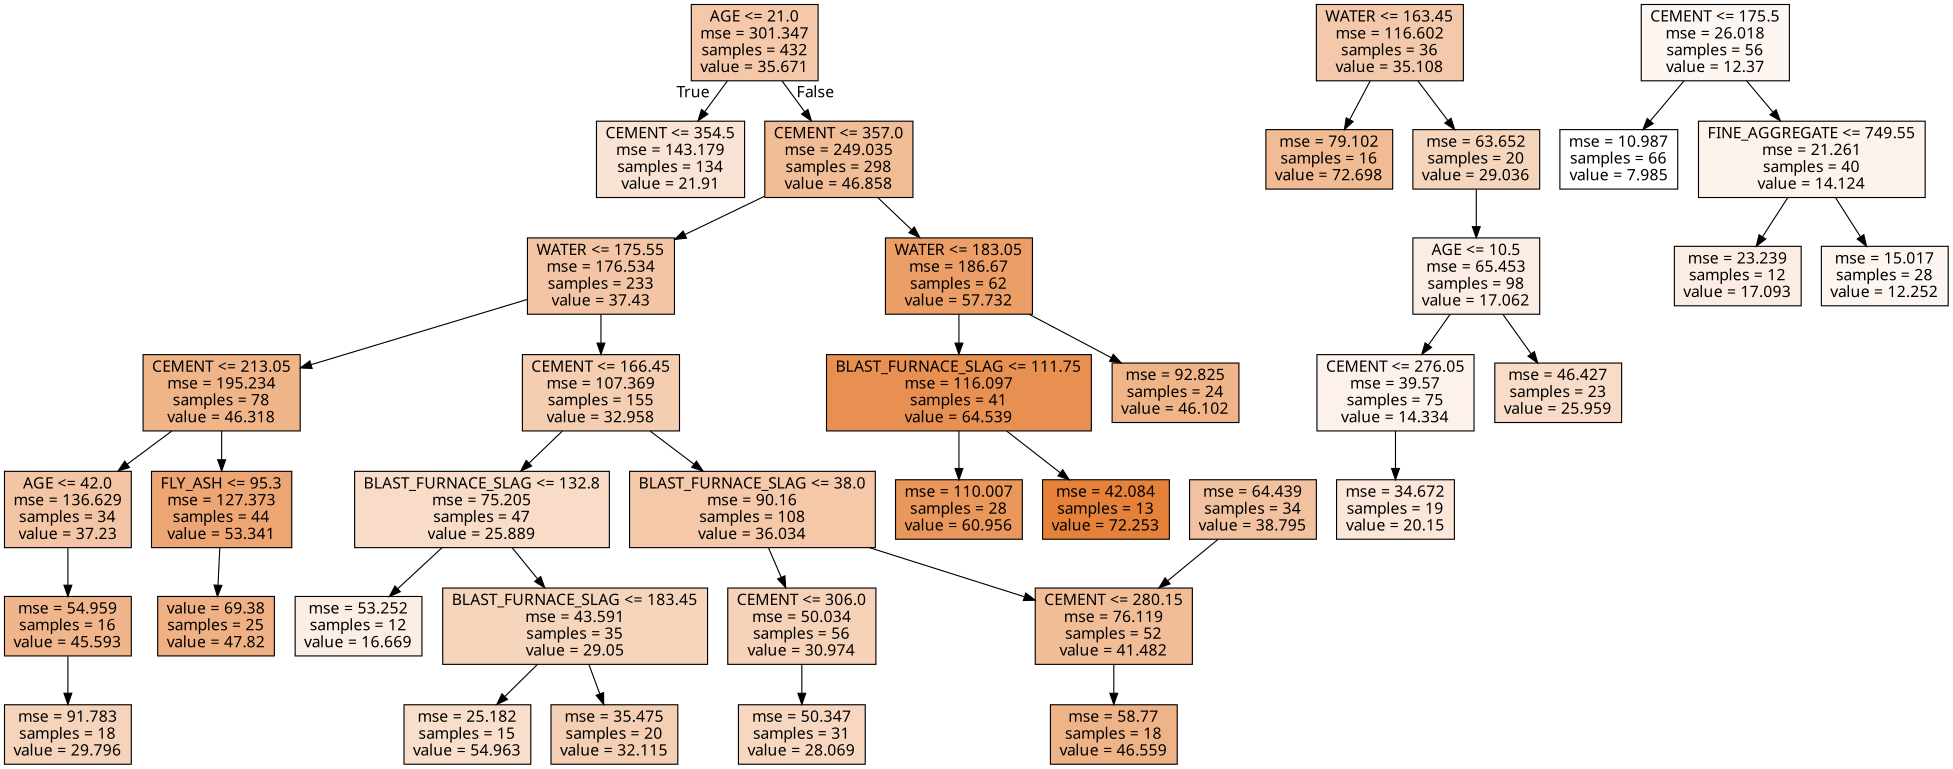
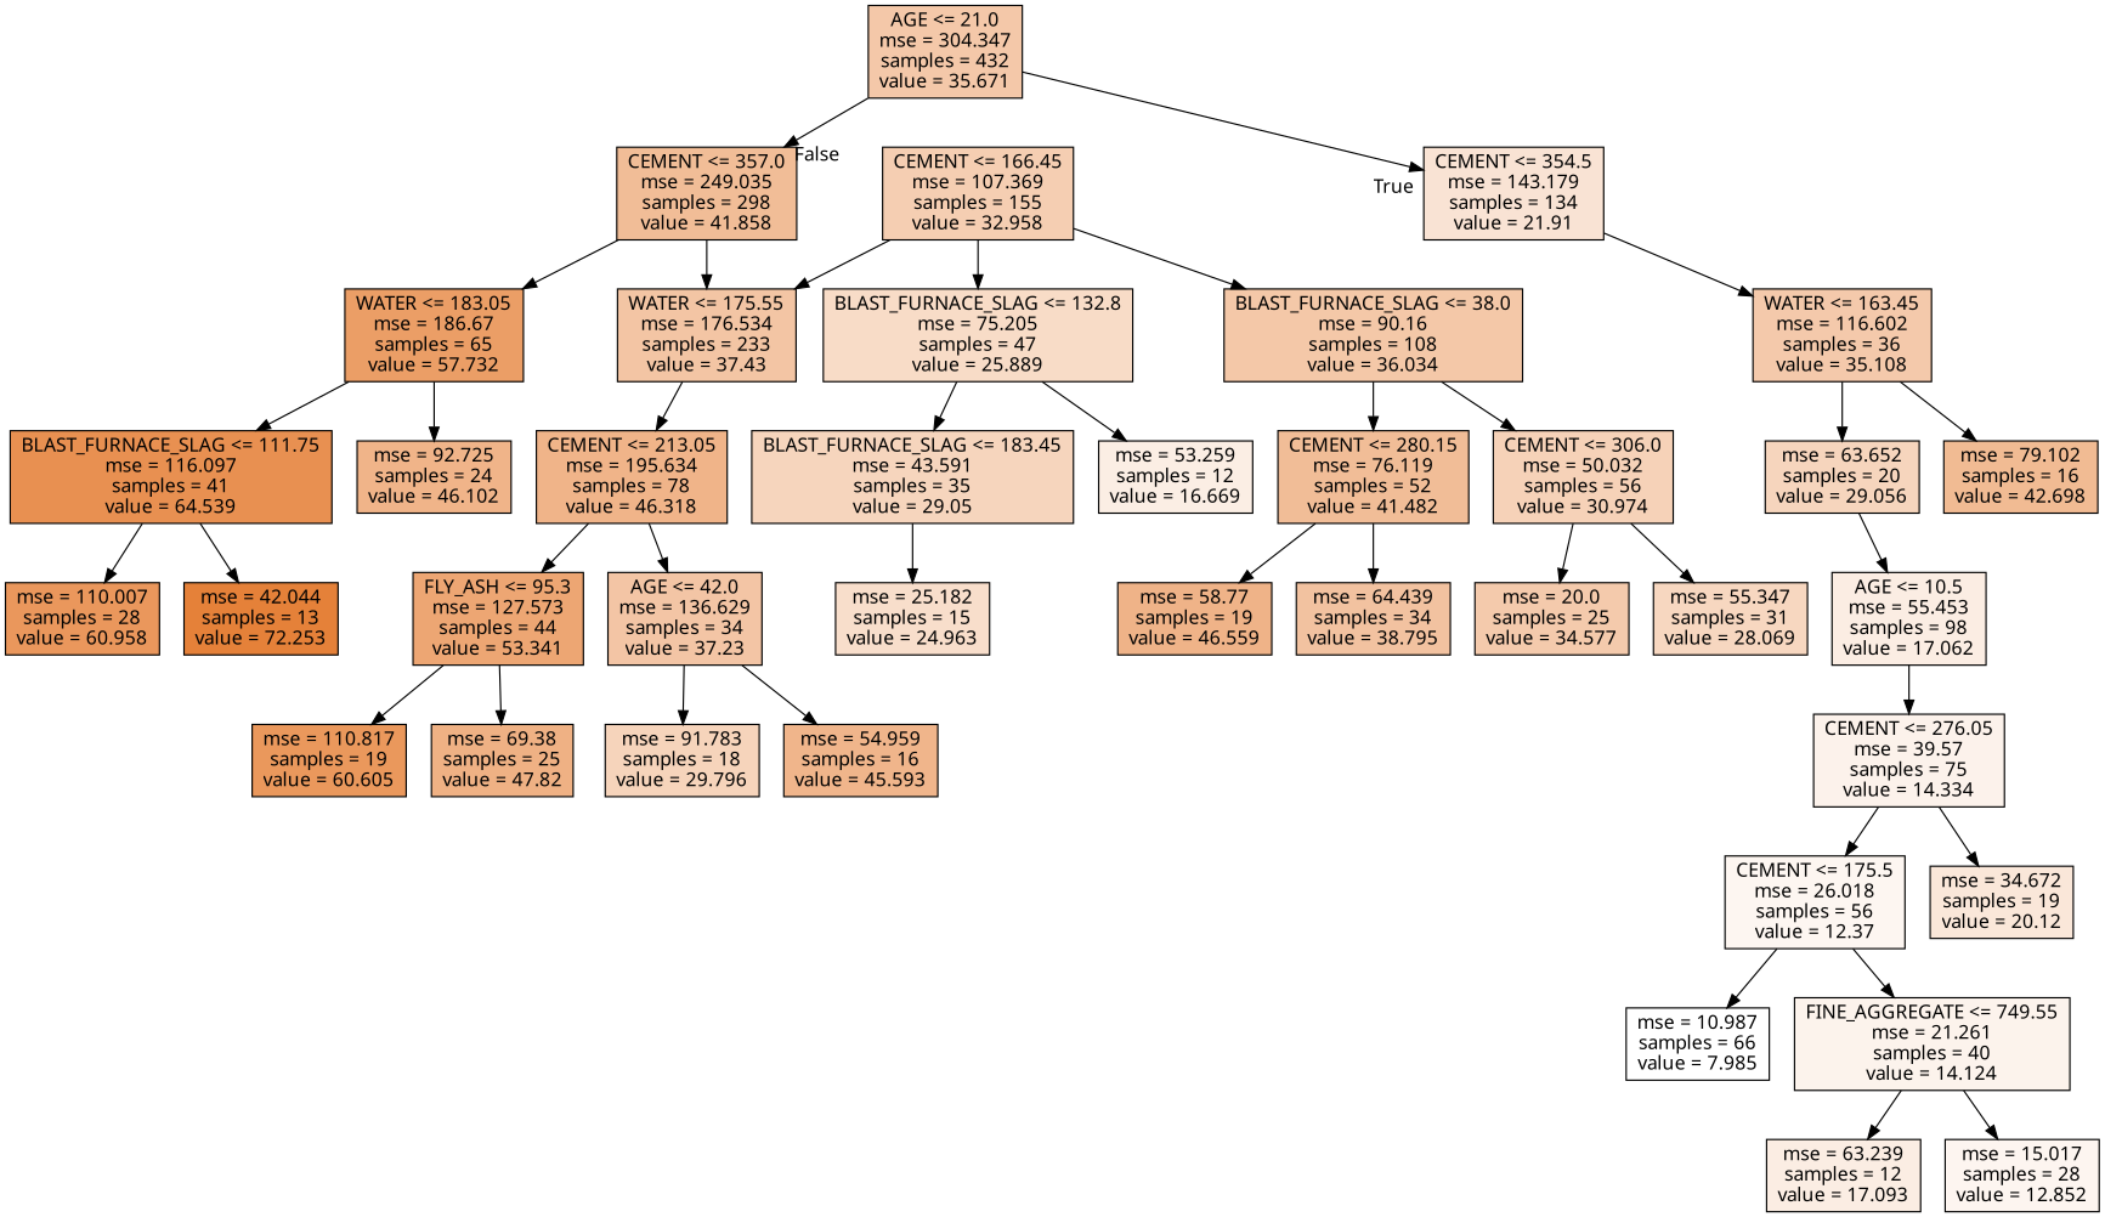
  digraph {
    fontname="Noto Sans"
    node [color=black fillcolor="#e5813924" fontname="Noto Sans" shape=box style=filled]
    edge [fontname="Noto Sans"]
-   n1 [fillcolor="#e581396e" label="AGE <= 21.0\nmse = 301.347\nsamples = 432\nvalue = 35.671"]
+   n1 [fillcolor="#e581396e" label="AGE <= 21.0\nmse = 304.347\nsamples = 432\nvalue = 35.671"]
    n2 [fillcolor="#e5813937" label="CEMENT <= 354.5\nmse = 143.179\nsamples = 134\nvalue = 21.91"]
-   n3 [fillcolor="#e5813986" label="CEMENT <= 357.0\nmse = 249.035\nsamples = 298\nvalue = 46.858"]
+   n3 [fillcolor="#e5813986" label="CEMENT <= 357.0\nmse = 249.035\nsamples = 298\nvalue = 41.858"]
    n4 [fillcolor="#e581396c" label="WATER <= 163.45\nmse = 116.602\nsamples = 36\nvalue = 35.108"]
    n5 [fillcolor="#e5813975" label="WATER <= 175.55\nmse = 176.534\nsamples = 233\nvalue = 37.43"]
-   n6 [fillcolor="#e58139c5" label="WATER <= 183.05\nmse = 186.67\nsamples = 62\nvalue = 57.732"]
-   n7 [label="AGE <= 10.5\nmse = 65.453\nsamples = 98\nvalue = 17.062"]
+   n6 [fillcolor="#e58139c5" label="WATER <= 183.05\nmse = 186.67\nsamples = 65\nvalue = 57.732"]
+   n7 [label="AGE <= 10.5\nmse = 55.453\nsamples = 98\nvalue = 17.062"]
    n8 [fillcolor="#e5813919" label="CEMENT <= 276.05\nmse = 39.57\nsamples = 75\nvalue = 14.334"]
-   n9 [fillcolor="#e5813947" label="mse = 46.427\nsamples = 23\nvalue = 25.959"]
-   n10 [fillcolor="#e581398a" label="mse = 79.102\nsamples = 16\nvalue = 72.698"]
-   n11 [fillcolor="#e5813954" label="mse = 63.652\nsamples = 20\nvalue = 29.036"]
+   n10 [fillcolor="#e581398a" label="mse = 79.102\nsamples = 16\nvalue = 42.698"]
+   n11 [fillcolor="#e5813954" label="mse = 63.652\nsamples = 20\nvalue = 29.056"]
    n12 [fillcolor="#e5813911" label="CEMENT <= 175.5\nmse = 26.018\nsamples = 56\nvalue = 12.37"]
-   n13 [fillcolor="#e5813930" label="mse = 34.672\nsamples = 19\nvalue = 20.15"]
+   n13 [fillcolor="#e5813930" label="mse = 34.672\nsamples = 19\nvalue = 20.12"]
    n14 [fillcolor="#e5813900" label="mse = 10.987\nsamples = 66\nvalue = 7.985"]
    n15 [fillcolor="#e5813918" label="FINE_AGGREGATE <= 749.55\nmse = 21.261\nsamples = 40\nvalue = 14.124"]
-   n16 [label="mse = 23.239\nsamples = 12\nvalue = 17.093"]
-   n17 [fillcolor="#e5813913" label="mse = 15.017\nsamples = 28\nvalue = 12.252"]
-   n18 [fillcolor="#e5813998" label="CEMENT <= 213.05\nmse = 195.234\nsamples = 78\nvalue = 46.318"]
+   n16 [label="mse = 63.239\nsamples = 12\nvalue = 17.093"]
+   n17 [fillcolor="#e5813913" label="mse = 15.017\nsamples = 28\nvalue = 12.852"]
+   n18 [fillcolor="#e5813998" label="CEMENT <= 213.05\nmse = 195.634\nsamples = 78\nvalue = 46.318"]
    n19 [fillcolor="#e5813963" label="CEMENT <= 166.45\nmse = 107.369\nsamples = 155\nvalue = 32.958"]
    n20 [fillcolor="#e58139e0" label="BLAST_FURNACE_SLAG <= 111.75\nmse = 116.097\nsamples = 41\nvalue = 64.539"]
-   n21 [fillcolor="#e5813997" label="mse = 92.825\nsamples = 24\nvalue = 46.102"]
+   n21 [fillcolor="#e5813997" label="mse = 92.725\nsamples = 24\nvalue = 46.102"]
    n22 [fillcolor="#e5813974" label="AGE <= 42.0\nmse = 136.629\nsamples = 34\nvalue = 37.23"]
-   n23 [fillcolor="#e58139b4" label="FLY_ASH <= 95.3\nmse = 127.373\nsamples = 44\nvalue = 53.341"]
+   n23 [fillcolor="#e58139b4" label="FLY_ASH <= 95.3\nmse = 127.573\nsamples = 44\nvalue = 53.341"]
    n24 [fillcolor="#e5813947" label="BLAST_FURNACE_SLAG <= 132.8\nmse = 75.205\nsamples = 47\nvalue = 25.889"]
    n25 [fillcolor="#e581396f" label="BLAST_FURNACE_SLAG <= 38.0\nmse = 90.16\nsamples = 108\nvalue = 36.034"]
    n26 [fillcolor="#e5813957" label="mse = 91.783\nsamples = 18\nvalue = 29.796"]
    n27 [fillcolor="#e5813995" label="mse = 54.959\nsamples = 16\nvalue = 45.593"]
-   n29 [fillcolor="#e581399e" label="value = 69.38\nsamples = 25\nvalue = 47.82"]
-   n30 [fillcolor="#e5813922" label="mse = 53.252\nsamples = 12\nvalue = 16.669"]
+   n28 [fillcolor="#e58139d1" label="mse = 110.817\nsamples = 19\nvalue = 60.605"]
+   n29 [fillcolor="#e581399e" label="mse = 69.38\nsamples = 25\nvalue = 47.82"]
+   n30 [fillcolor="#e5813922" label="mse = 53.259\nsamples = 12\nvalue = 16.669"]
    n31 [fillcolor="#e5813954" label="BLAST_FURNACE_SLAG <= 183.45\nmse = 43.591\nsamples = 35\nvalue = 29.05"]
-   n32 [fillcolor="#e581395b" label="CEMENT <= 306.0\nmse = 50.034\nsamples = 56\nvalue = 30.974"]
+   n32 [fillcolor="#e581395b" label="CEMENT <= 306.0\nmse = 50.032\nsamples = 56\nvalue = 30.974"]
    n33 [fillcolor="#e5813985" label="CEMENT <= 280.15\nmse = 76.119\nsamples = 52\nvalue = 41.482"]
-   n34 [fillcolor="#e5813943" label="mse = 25.182\nsamples = 15\nvalue = 54.963"]
-   n35 [fillcolor="#e5813960" label="mse = 35.475\nsamples = 20\nvalue = 32.115"]
-   n36 [fillcolor="#e5813950" label="mse = 50.347\nsamples = 31\nvalue = 28.069"]
+   n34 [fillcolor="#e5813943" label="mse = 25.182\nsamples = 15\nvalue = 24.963"]
+   n36 [fillcolor="#e5813950" label="mse = 55.347\nsamples = 31\nvalue = 28.069"]
+   n37 [fillcolor="#e581396a" label="mse = 20.0\nsamples = 25\nvalue = 34.577"]
    n38 [fillcolor="#e581397a" label="mse = 64.439\nsamples = 34\nvalue = 38.795"]
-   n39 [fillcolor="#e5813999" label="mse = 58.77\nsamples = 18\nvalue = 46.559"]
-   n40 [fillcolor="#e58139d2" label="mse = 110.007\nsamples = 28\nvalue = 60.956"]
-   n41 [fillcolor="#e58139ff" label="mse = 42.084\nsamples = 13\nvalue = 72.253"]
+   n39 [fillcolor="#e5813999" label="mse = 58.77\nsamples = 19\nvalue = 46.559"]
+   n40 [fillcolor="#e58139d2" label="mse = 110.007\nsamples = 28\nvalue = 60.958"]
+   n41 [fillcolor="#e58139ff" label="mse = 42.044\nsamples = 13\nvalue = 72.253"]
    n1 -> n2 [headlabel=True labelangle=45 labeldistance=2.5]
    n1 -> n3 [headlabel=False labelangle=-45 labeldistance=2.5]
+   n2 -> n4
    n3 -> n5
    n3 -> n6
    n4 -> n10
    n4 -> n11
    n5 -> n18
-   n5 -> n19
+   n19 -> n5
    n6 -> n20
    n6 -> n21
    n7 -> n8
-   n7 -> n9
+   n8 -> n12
    n8 -> n13
    n11 -> n7
    n12 -> n14
    n12 -> n15
    n15 -> n16
    n15 -> n17
    n18 -> n22
    n18 -> n23
    n19 -> n24
    n19 -> n25
    n20 -> n40
    n20 -> n41
-   n27 -> n26
+   n22 -> n26
    n22 -> n27
+   n23 -> n28
    n23 -> n29
    n24 -> n30
    n24 -> n31
    n25 -> n32
    n25 -> n33
    n31 -> n34
-   n31 -> n35
    n32 -> n36
-   n38 -> n33
+   n32 -> n37
+   n33 -> n38
    n33 -> n39
  }
